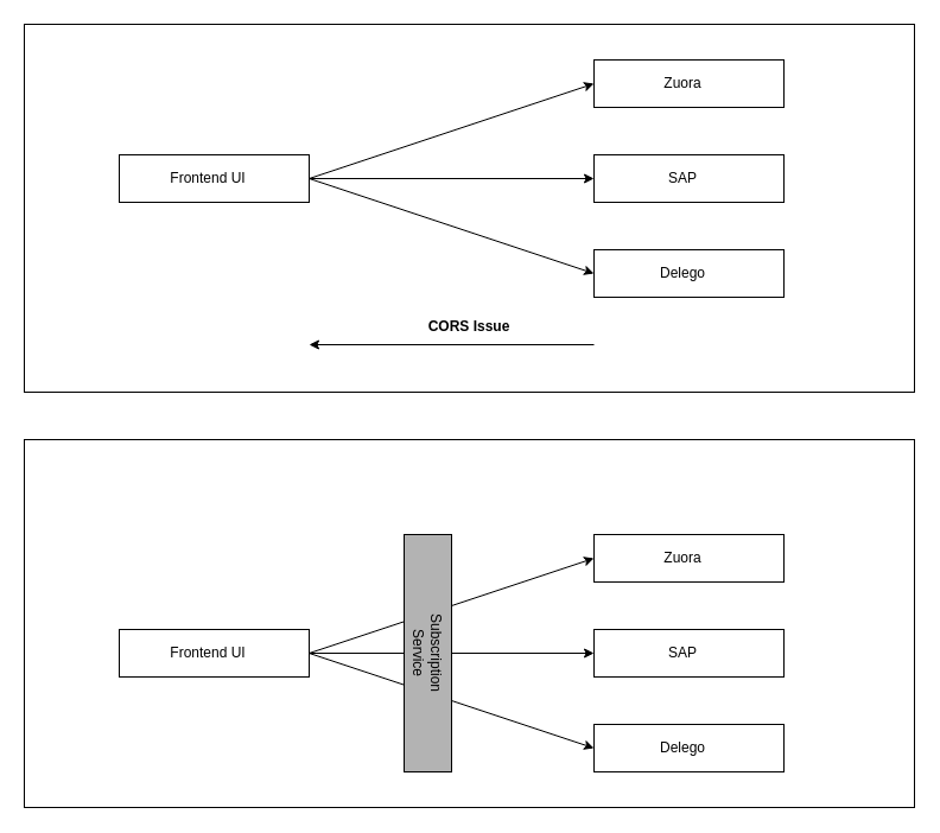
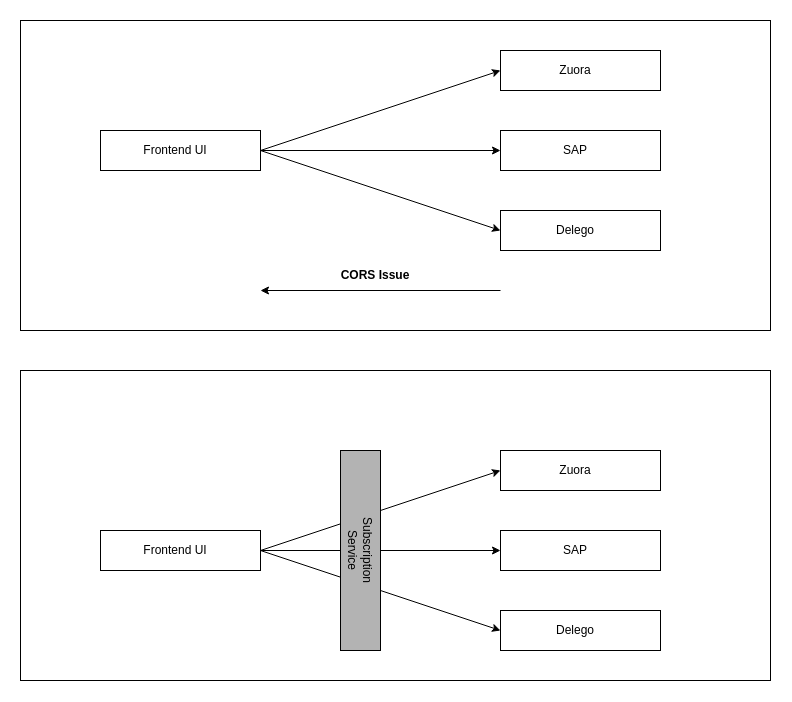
  <mxCell id="0" />
  <mxCell id="1" parent="0" />
  <mxCell id="2" value="" style="rounded=0;whiteSpace=wrap;html=1;" vertex="1" parent="1"><mxGeometry x="20" y="370" width="750" height="310" as="geometry" /></mxCell>
  <mxCell id="3" value="" style="rounded=0;whiteSpace=wrap;html=1;" vertex="1" parent="1"><mxGeometry x="20" y="20" width="750" height="310" as="geometry" /></mxCell>
  <mxCell id="4" value="" style="rounded=0;whiteSpace=wrap;html=1;" vertex="1" parent="1"><mxGeometry x="100" y="130" width="160" height="40" as="geometry" /></mxCell>
  <mxCell id="5" value="Frontend UI" style="text;html=1;strokeColor=none;fillColor=none;align=center;verticalAlign=middle;whiteSpace=wrap;rounded=0;" vertex="1" parent="1"><mxGeometry x="130" y="135" width="90" height="30" as="geometry" /></mxCell>
  <mxCell id="6" value="" style="rounded=0;whiteSpace=wrap;html=1;" vertex="1" parent="1"><mxGeometry x="500" y="50" width="160" height="40" as="geometry" /></mxCell>
  <mxCell id="7" value="Zuora" style="text;html=1;strokeColor=none;fillColor=none;align=center;verticalAlign=middle;whiteSpace=wrap;rounded=0;" vertex="1" parent="1"><mxGeometry x="530" y="55" width="90" height="30" as="geometry" /></mxCell>
  <mxCell id="8" value="" style="rounded=0;whiteSpace=wrap;html=1;" vertex="1" parent="1"><mxGeometry x="500" y="130" width="160" height="40" as="geometry" /></mxCell>
  <mxCell id="9" value="SAP" style="text;html=1;strokeColor=none;fillColor=none;align=center;verticalAlign=middle;whiteSpace=wrap;rounded=0;" vertex="1" parent="1"><mxGeometry x="530" y="135" width="90" height="30" as="geometry" /></mxCell>
  <mxCell id="10" value="" style="rounded=0;whiteSpace=wrap;html=1;" vertex="1" parent="1"><mxGeometry x="500" y="210" width="160" height="40" as="geometry" /></mxCell>
  <mxCell id="11" value="Delego" style="text;html=1;strokeColor=none;fillColor=none;align=center;verticalAlign=middle;whiteSpace=wrap;rounded=0;" vertex="1" parent="1"><mxGeometry x="530" y="215" width="90" height="30" as="geometry" /></mxCell>
  <mxCell id="12" value="" style="endArrow=classic;html=1;rounded=0;entryX=0;entryY=0.5;entryDx=0;entryDy=0;" edge="1" parent="1" target="6"><mxGeometry width="50" height="50" relative="1" as="geometry"><mxPoint x="260" y="150" as="sourcePoint" /><mxPoint x="490" y="70" as="targetPoint" /></mxGeometry></mxCell>
  <mxCell id="13" value="" style="endArrow=classic;html=1;rounded=0;entryX=0;entryY=0.5;entryDx=0;entryDy=0;" edge="1" parent="1" target="8"><mxGeometry width="50" height="50" relative="1" as="geometry"><mxPoint x="260" y="150" as="sourcePoint" /><mxPoint x="310" y="100" as="targetPoint" /></mxGeometry></mxCell>
  <mxCell id="14" value="" style="endArrow=classic;html=1;rounded=0;entryX=0;entryY=0.5;entryDx=0;entryDy=0;" edge="1" parent="1" target="10"><mxGeometry width="50" height="50" relative="1" as="geometry"><mxPoint x="260" y="150" as="sourcePoint" /><mxPoint x="310" y="100" as="targetPoint" /></mxGeometry></mxCell>
  <mxCell id="15" value="" style="endArrow=classic;html=1;rounded=0;" edge="1" parent="1"><mxGeometry width="50" height="50" relative="1" as="geometry"><mxPoint x="500" y="290" as="sourcePoint" /><mxPoint x="260" y="290" as="targetPoint" /></mxGeometry></mxCell>
- <mxCell id="16" value="&lt;b&gt;CORS Issue&lt;/b&gt;" style="text;html=1;strokeColor=none;fillColor=none;align=center;verticalAlign=middle;whiteSpace=wrap;rounded=0;" vertex="1" parent="1"><mxGeometry x="350" y="260" width="90" height="30" as="geometry" /></mxCell>
+ <mxCell id="16" value="&lt;b&gt;CORS Issue&lt;/b&gt;" style="text;html=1;strokeColor=none;fillColor=none;align=center;verticalAlign=middle;whiteSpace=wrap;rounded=0;" vertex="1" parent="1"><mxGeometry x="330" y="260" width="90" height="30" as="geometry" /></mxCell>
  <mxCell id="17" value="" style="rounded=0;whiteSpace=wrap;html=1;" vertex="1" parent="1"><mxGeometry x="100" y="530" width="160" height="40" as="geometry" /></mxCell>
  <mxCell id="18" value="Frontend UI" style="text;html=1;strokeColor=none;fillColor=none;align=center;verticalAlign=middle;whiteSpace=wrap;rounded=0;" vertex="1" parent="1"><mxGeometry x="130" y="535" width="90" height="30" as="geometry" /></mxCell>
  <mxCell id="19" value="" style="rounded=0;whiteSpace=wrap;html=1;" vertex="1" parent="1"><mxGeometry x="500" y="450" width="160" height="40" as="geometry" /></mxCell>
  <mxCell id="20" value="Zuora" style="text;html=1;strokeColor=none;fillColor=none;align=center;verticalAlign=middle;whiteSpace=wrap;rounded=0;" vertex="1" parent="1"><mxGeometry x="530" y="455" width="90" height="30" as="geometry" /></mxCell>
  <mxCell id="21" value="" style="rounded=0;whiteSpace=wrap;html=1;" vertex="1" parent="1"><mxGeometry x="500" y="530" width="160" height="40" as="geometry" /></mxCell>
  <mxCell id="22" value="SAP" style="text;html=1;strokeColor=none;fillColor=none;align=center;verticalAlign=middle;whiteSpace=wrap;rounded=0;" vertex="1" parent="1"><mxGeometry x="530" y="535" width="90" height="30" as="geometry" /></mxCell>
  <mxCell id="23" value="" style="rounded=0;whiteSpace=wrap;html=1;" vertex="1" parent="1"><mxGeometry x="500" y="610" width="160" height="40" as="geometry" /></mxCell>
  <mxCell id="24" value="Delego" style="text;html=1;strokeColor=none;fillColor=none;align=center;verticalAlign=middle;whiteSpace=wrap;rounded=0;" vertex="1" parent="1"><mxGeometry x="530" y="615" width="90" height="30" as="geometry" /></mxCell>
  <mxCell id="25" value="" style="endArrow=classic;html=1;rounded=0;entryX=0;entryY=0.5;entryDx=0;entryDy=0;" edge="1" parent="1" target="19"><mxGeometry width="50" height="50" relative="1" as="geometry"><mxPoint x="260" y="550" as="sourcePoint" /><mxPoint x="490" y="470" as="targetPoint" /></mxGeometry></mxCell>
  <mxCell id="26" value="" style="endArrow=classic;html=1;rounded=0;entryX=0;entryY=0.5;entryDx=0;entryDy=0;" edge="1" parent="1" target="21"><mxGeometry width="50" height="50" relative="1" as="geometry"><mxPoint x="260" y="550" as="sourcePoint" /><mxPoint x="310" y="500" as="targetPoint" /></mxGeometry></mxCell>
  <mxCell id="27" value="" style="endArrow=classic;html=1;rounded=0;entryX=0;entryY=0.5;entryDx=0;entryDy=0;" edge="1" parent="1" target="23"><mxGeometry width="50" height="50" relative="1" as="geometry"><mxPoint x="260" y="550" as="sourcePoint" /><mxPoint x="310" y="500" as="targetPoint" /></mxGeometry></mxCell>
  <mxCell id="28" value="" style="rounded=0;whiteSpace=wrap;html=1;rotation=90;fillColor=#B3B3B3;" vertex="1" parent="1"><mxGeometry x="260" y="530" width="200" height="40" as="geometry" /></mxCell>
  <mxCell id="29" value="Subscription Service" style="text;html=1;strokeColor=none;fillColor=none;align=center;verticalAlign=middle;whiteSpace=wrap;rounded=0;rotation=90;" vertex="1" parent="1"><mxGeometry x="330" y="535" width="60" height="30" as="geometry" /></mxCell>
